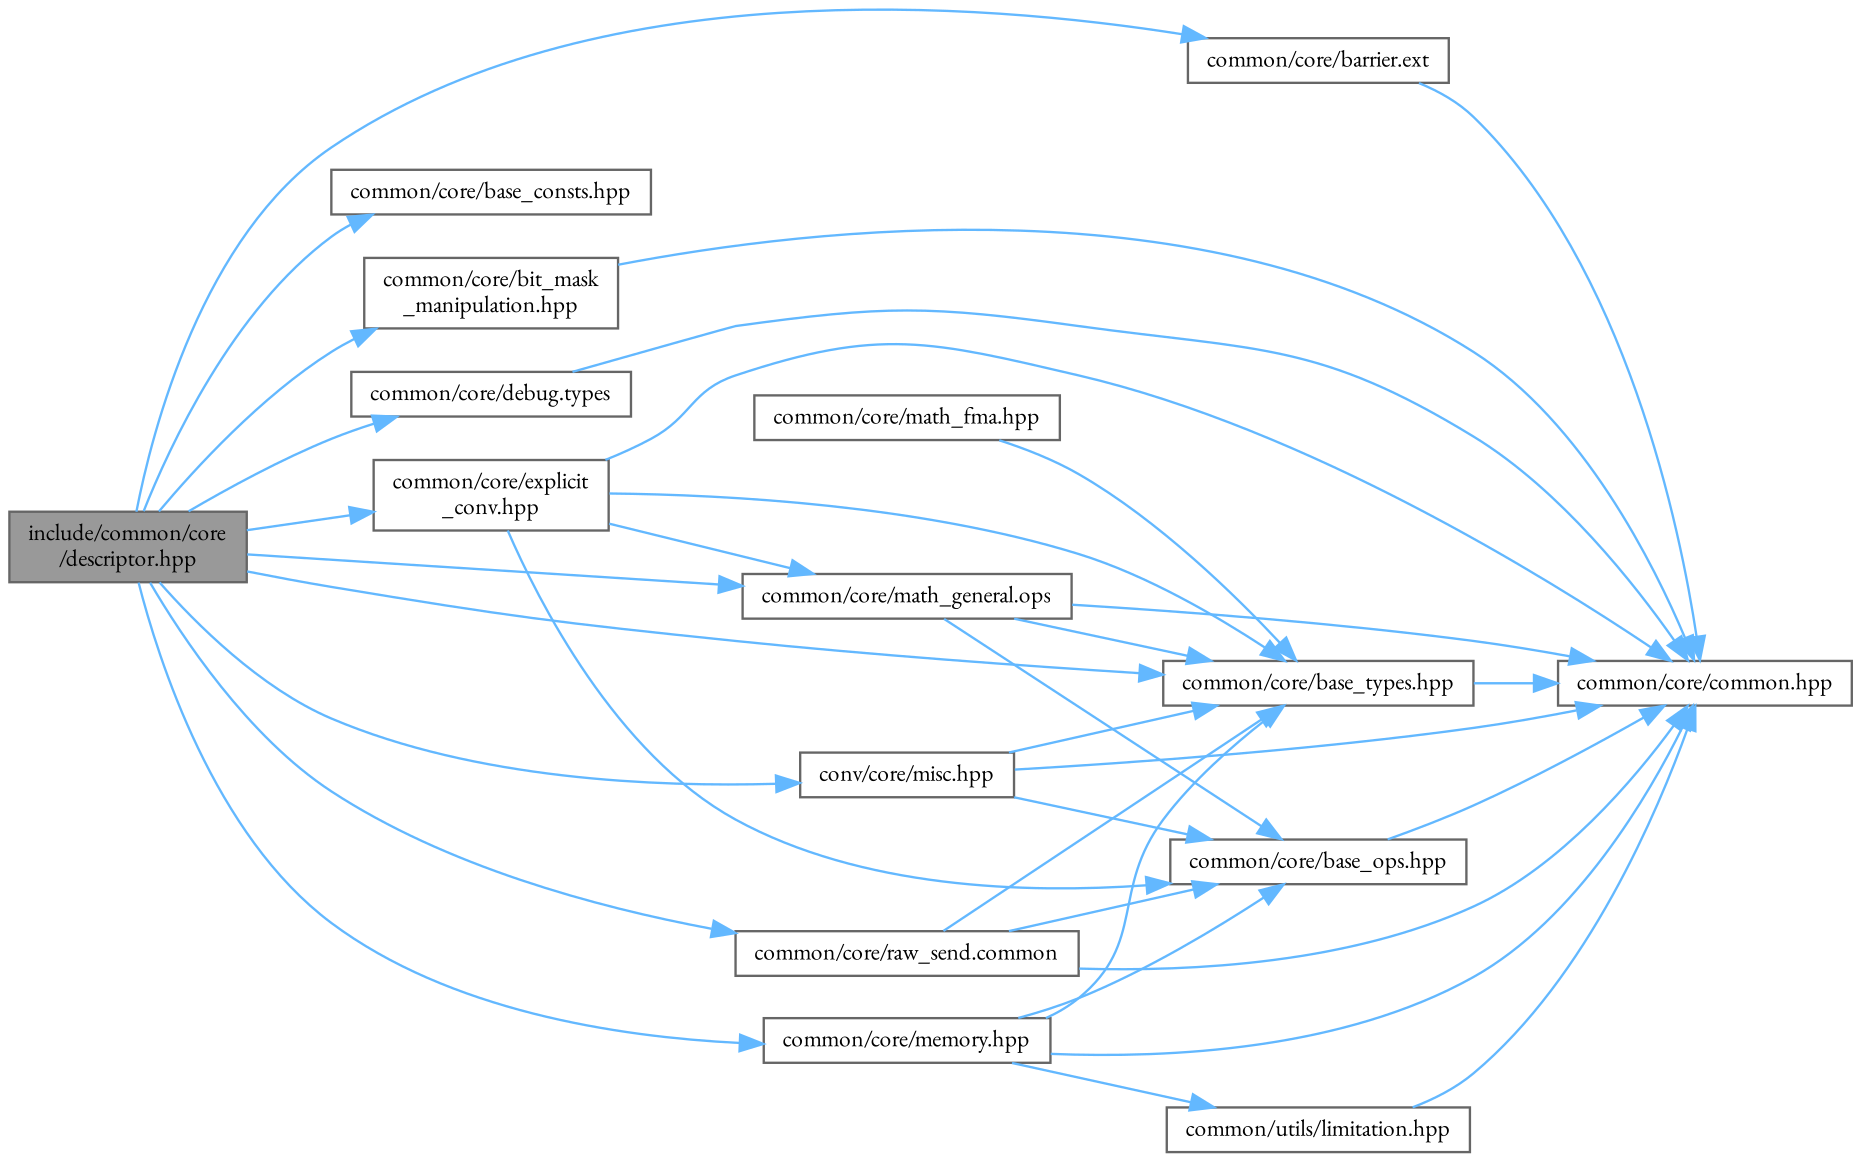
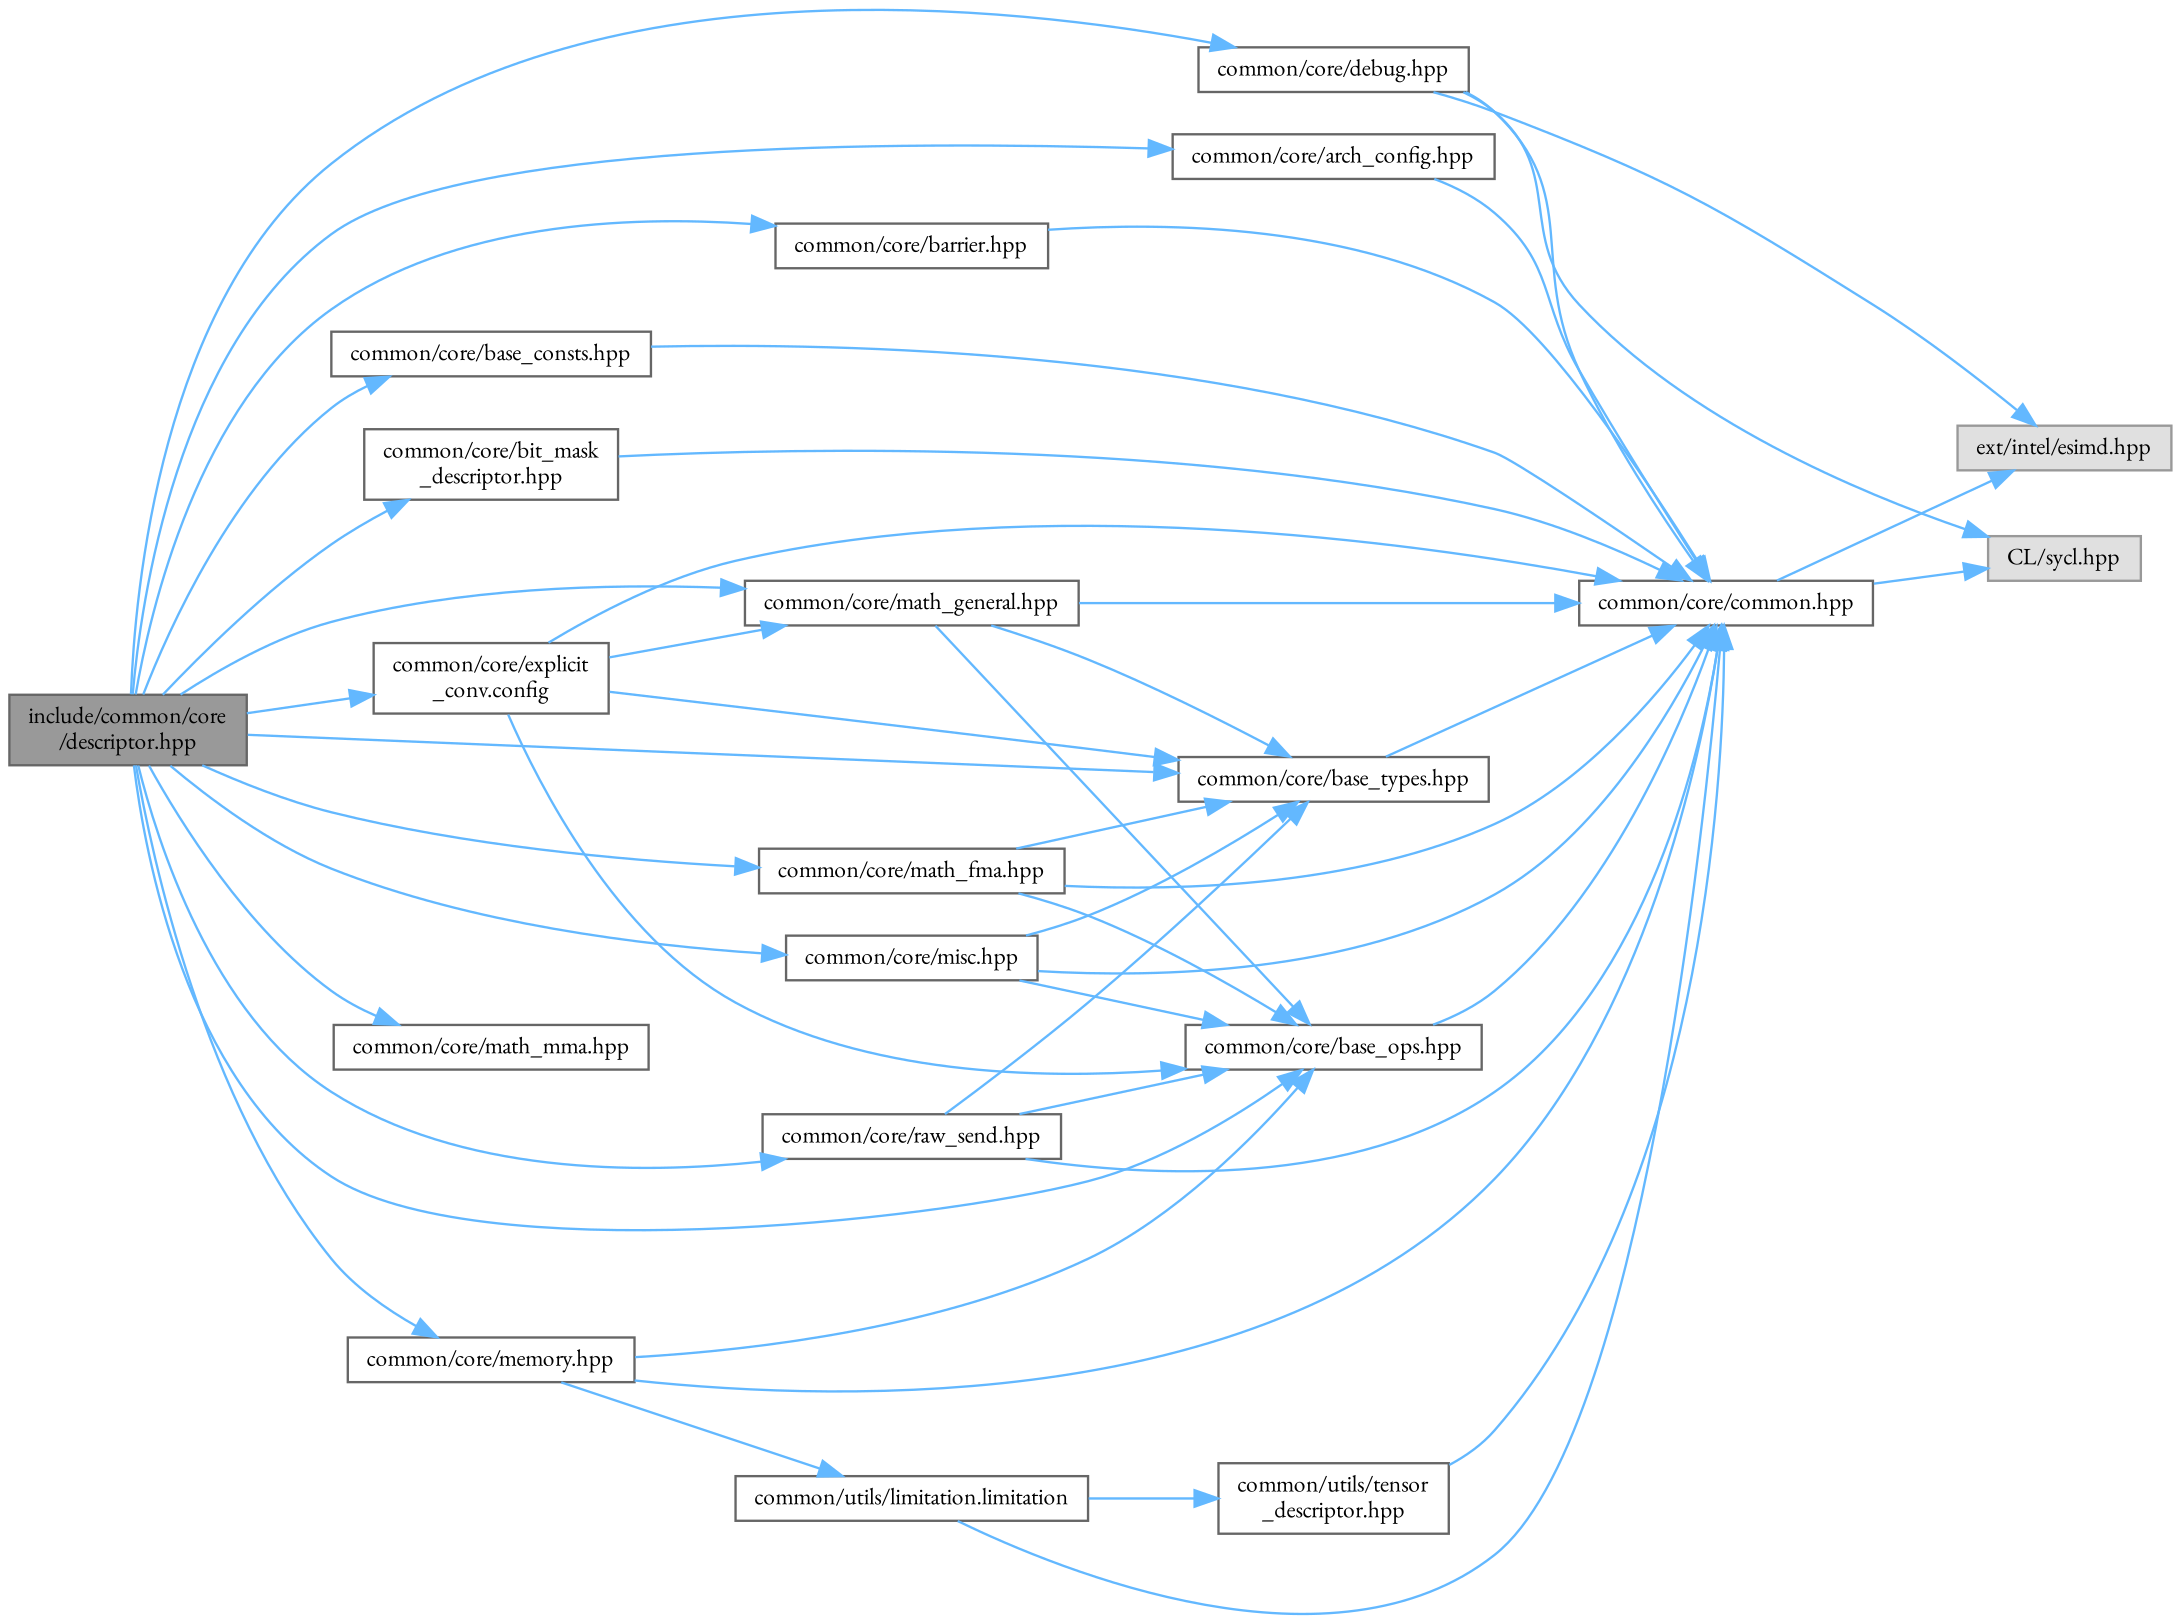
  digraph {
    fontname="EB Garamond"
    rankdir=LR
    node [color=grey40 fillcolor=white fontname="EB Garamond" fontsize=10 shape=box style=filled]
    edge [color=steelblue1 fontname="EB Garamond" fontsize=10 labelfontname=Helvetica labelfontsize=10 style=solid]
    n1 [color=gray40 fillcolor=grey60 fontcolor=black height=0.2 label="include/common/core\l/descriptor.hpp" width=0.4]
-   n3 [height=0.2 label="common/core/barrier.ext" width=0.4]
+   n2 [height=0.2 label="common/core/arch_config.hpp" width=0.4]
+   n3 [height=0.2 label="common/core/barrier.hpp" width=0.4]
    n4 [height=0.2 label="common/core/base_consts.hpp" width=0.4]
    n5 [height=0.2 label="common/core/base_ops.hpp" width=0.4]
    n6 [height=0.2 label="common/core/base_types.hpp" width=0.4]
-   n7 [height=0.2 label="common/core/bit_mask\l_manipulation.hpp" width=0.4]
-   n8 [height=0.2 label="common/core/debug.types" width=0.4]
-   n9 [height=0.2 label="common/core/explicit\l_conv.hpp" width=0.4]
-   n10 [height=0.2 label="common/core/math_general.ops" width=0.4]
+   n7 [height=0.2 label="common/core/bit_mask\l_descriptor.hpp" width=0.4]
+   n8 [height=0.2 label="common/core/debug.hpp" width=0.4]
+   n9 [height=0.2 label="common/core/explicit\l_conv.config" width=0.4]
+   n10 [height=0.2 label="common/core/math_general.hpp" width=0.4]
    n11 [height=0.2 label="common/core/math_fma.hpp" width=0.4]
+   n12 [height=0.2 label="common/core/math_mma.hpp" width=0.4]
    n13 [height=0.2 label="common/core/memory.hpp" width=0.4]
-   n14 [height=0.2 label="conv/core/misc.hpp" width=0.4]
-   n15 [height=0.2 label="common/core/raw_send.common" width=0.4]
+   n14 [height=0.2 label="common/core/misc.hpp" width=0.4]
+   n15 [height=0.2 label="common/core/raw_send.hpp" width=0.4]
    n16 [height=0.2 label="common/core/common.hpp" width=0.4]
-   n19 [height=0.2 label="common/utils/limitation.hpp" width=0.4]
+   n17 [color=grey60 fillcolor="#E0E0E0" height=0.2 label="CL/sycl.hpp" width=0.4]
+   n18 [color=grey60 fillcolor="#E0E0E0" height=0.2 label="ext/intel/esimd.hpp" width=0.4]
+   n19 [height=0.2 label="common/utils/limitation.limitation" width=0.4]
+   n20 [height=0.2 label="common/utils/tensor\l_descriptor.hpp" width=0.4]
+   n1 -> n2
    n1 -> n3
    n1 -> n4
+   n1 -> n5
    n1 -> n6
    n1 -> n7
    n1 -> n8
    n1 -> n9
    n1 -> n10
+   n1 -> n11
+   n1 -> n12
    n1 -> n13
    n1 -> n14
    n1 -> n15
+   n2 -> n16
    n3 -> n16
+   n4 -> n16
    n5 -> n16
    n6 -> n16
    n7 -> n16
    n8 -> n16
+   n8 -> n17
+   n8 -> n18
    n9 -> n5
    n9 -> n6
    n9 -> n10
    n9 -> n16
    n10 -> n5
    n10 -> n6
    n10 -> n16
+   n11 -> n5
    n11 -> n6
+   n11 -> n16
    n13 -> n5
-   n13 -> n6
    n13 -> n16
    n13 -> n19
    n14 -> n5
    n14 -> n6
    n14 -> n16
    n15 -> n5
    n15 -> n6
    n15 -> n16
+   n16 -> n17
+   n16 -> n18
    n19 -> n16
+   n19 -> n20
+   n20 -> n16
  }
